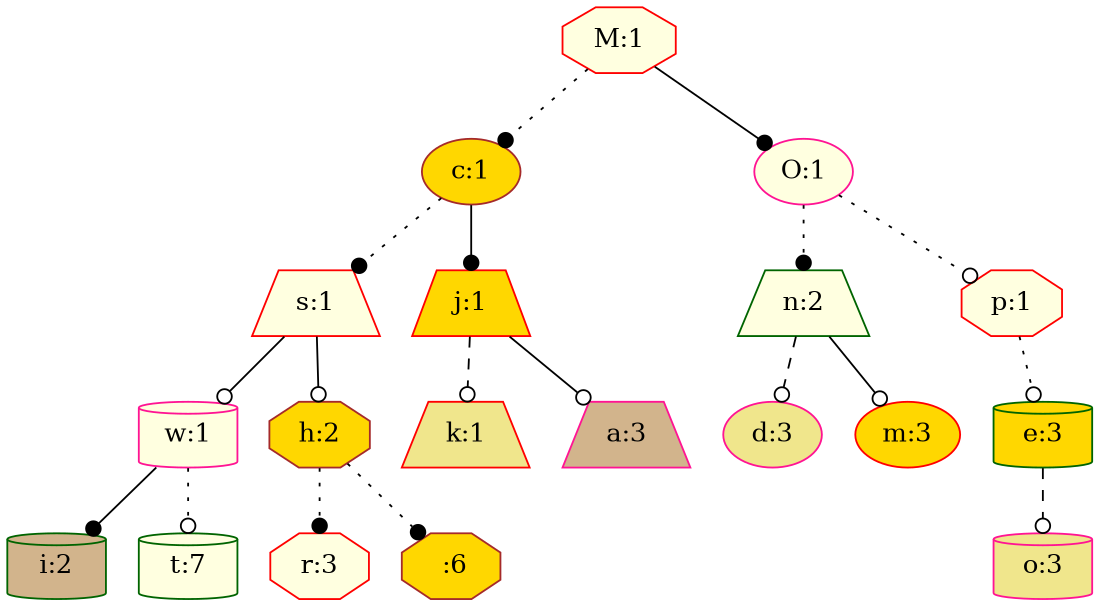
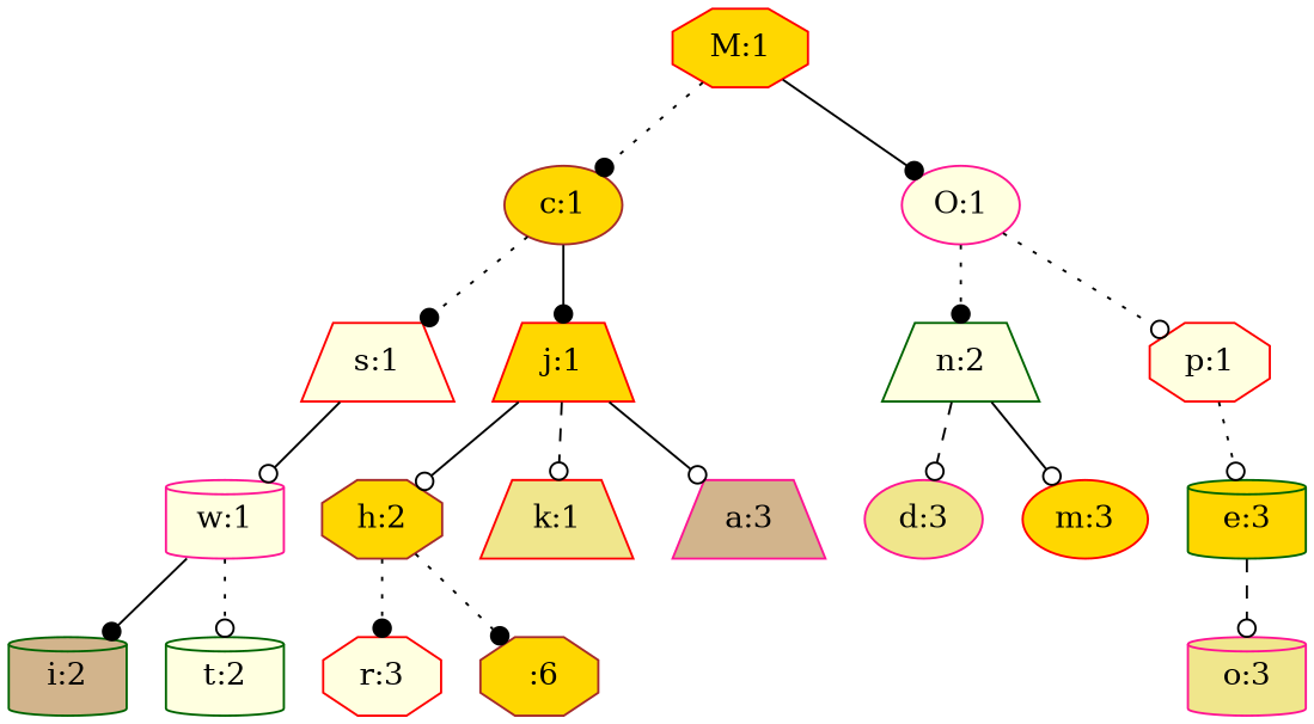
  digraph {
    node [color=red fillcolor=gold shape=octagon style=filled]
    edge [arrowhead=odot style=dotted]
-   n1 [fillcolor=lightyellow label="M:1"]
+   n1 [label="M:1"]
    n2 [color=brown label="c:1" shape=ellipse]
    n3 [color=deeppink fillcolor=lightyellow label="O:1" shape=ellipse]
    n4 [fillcolor=lightyellow label="s:1" shape=trapezium]
    n5 [label="j:1" shape=trapezium]
    n6 [color=darkgreen fillcolor=lightyellow label="n:2" shape=trapezium]
    n7 [fillcolor=lightyellow label="p:1"]
    n8 [color=brown label="h:2"]
    n9 [color=deeppink fillcolor=lightyellow label="w:1" shape=cylinder]
    n10 [color=deeppink fillcolor=tan label="a:3" shape=trapezium]
    n11 [fillcolor=khaki label="k:1" shape=trapezium]
    n12 [label="m:3" shape=ellipse]
    n13 [color=deeppink fillcolor=khaki label="d:3" shape=ellipse]
    n14 [color=darkgreen label="e:3" shape=cylinder]
    n15 [color=brown label=" :6"]
    n16 [fillcolor=lightyellow label="r:3"]
-   n17 [color=darkgreen fillcolor=lightyellow label="t:7" shape=cylinder]
+   n17 [color=darkgreen fillcolor=lightyellow label="t:2" shape=cylinder]
    n18 [color=darkgreen fillcolor=tan label="i:2" shape=cylinder]
    n19 [color=deeppink fillcolor=khaki label="o:3" shape=cylinder]
    n1 -> n2 [arrowhead=dot]
    n1 -> n3 [arrowhead=dot style=solid]
    n2 -> n4 [arrowhead=dot]
    n2 -> n5 [arrowhead=dot style=solid]
    n3 -> n6 [arrowhead=dot]
    n3 -> n7
-   n4 -> n8 [style=solid]
+   n5 -> n8 [style=solid]
    n4 -> n9 [style=solid]
    n5 -> n10 [style=solid]
    n5 -> n11 [style=dashed]
    n6 -> n12 [style=solid]
    n6 -> n13 [style=dashed]
    n7 -> n14
    n8 -> n15 [arrowhead=dot]
    n8 -> n16 [arrowhead=dot]
    n9 -> n17
    n9 -> n18 [arrowhead=dot style=solid]
    n14 -> n19 [style=dashed]
  }
